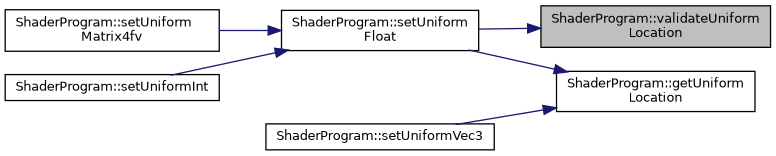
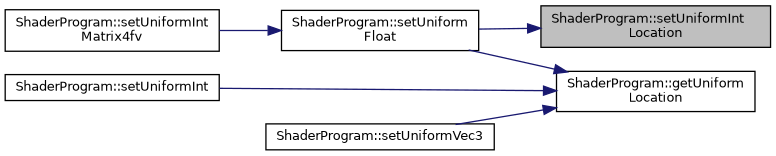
  digraph {
    rankdir=RL
    node [color=black fontname=Helvetica fontsize=10 shape=record]
    edge [color=midnightblue dir=back fontname=Helvetica fontsize=10 labelfontname=Helvetica labelfontsize=10 style=solid]
-   n1 [fillcolor=grey75 fontcolor=black height=0.2 label="ShaderProgram::validateUniform\lLocation" style=filled width=0.4]
+   n1 [fillcolor=grey75 fontcolor=black height=0.2 label="ShaderProgram::setUniformInt\lLocation" style=filled width=0.4]
    n2 [height=0.2 label="ShaderProgram::setUniform\lFloat" width=0.4]
    n3 [height=0.2 label="ShaderProgram::getUniform\lLocation" width=0.4]
    n4 [height=0.2 label="ShaderProgram::setUniformInt" width=0.4]
    n5 [height=0.2 label="ShaderProgram::setUniformVec3" width=0.4]
-   n6 [height=0.2 label="ShaderProgram::setUniform\lMatrix4fv" width=0.4]
+   n6 [height=0.2 label="ShaderProgram::setUniformInt\lMatrix4fv" width=0.4]
    n1 -> n2
    n2 -> n6
    n3 -> n2
-   n2 -> n4
+   n3 -> n4
    n3 -> n5
  }
